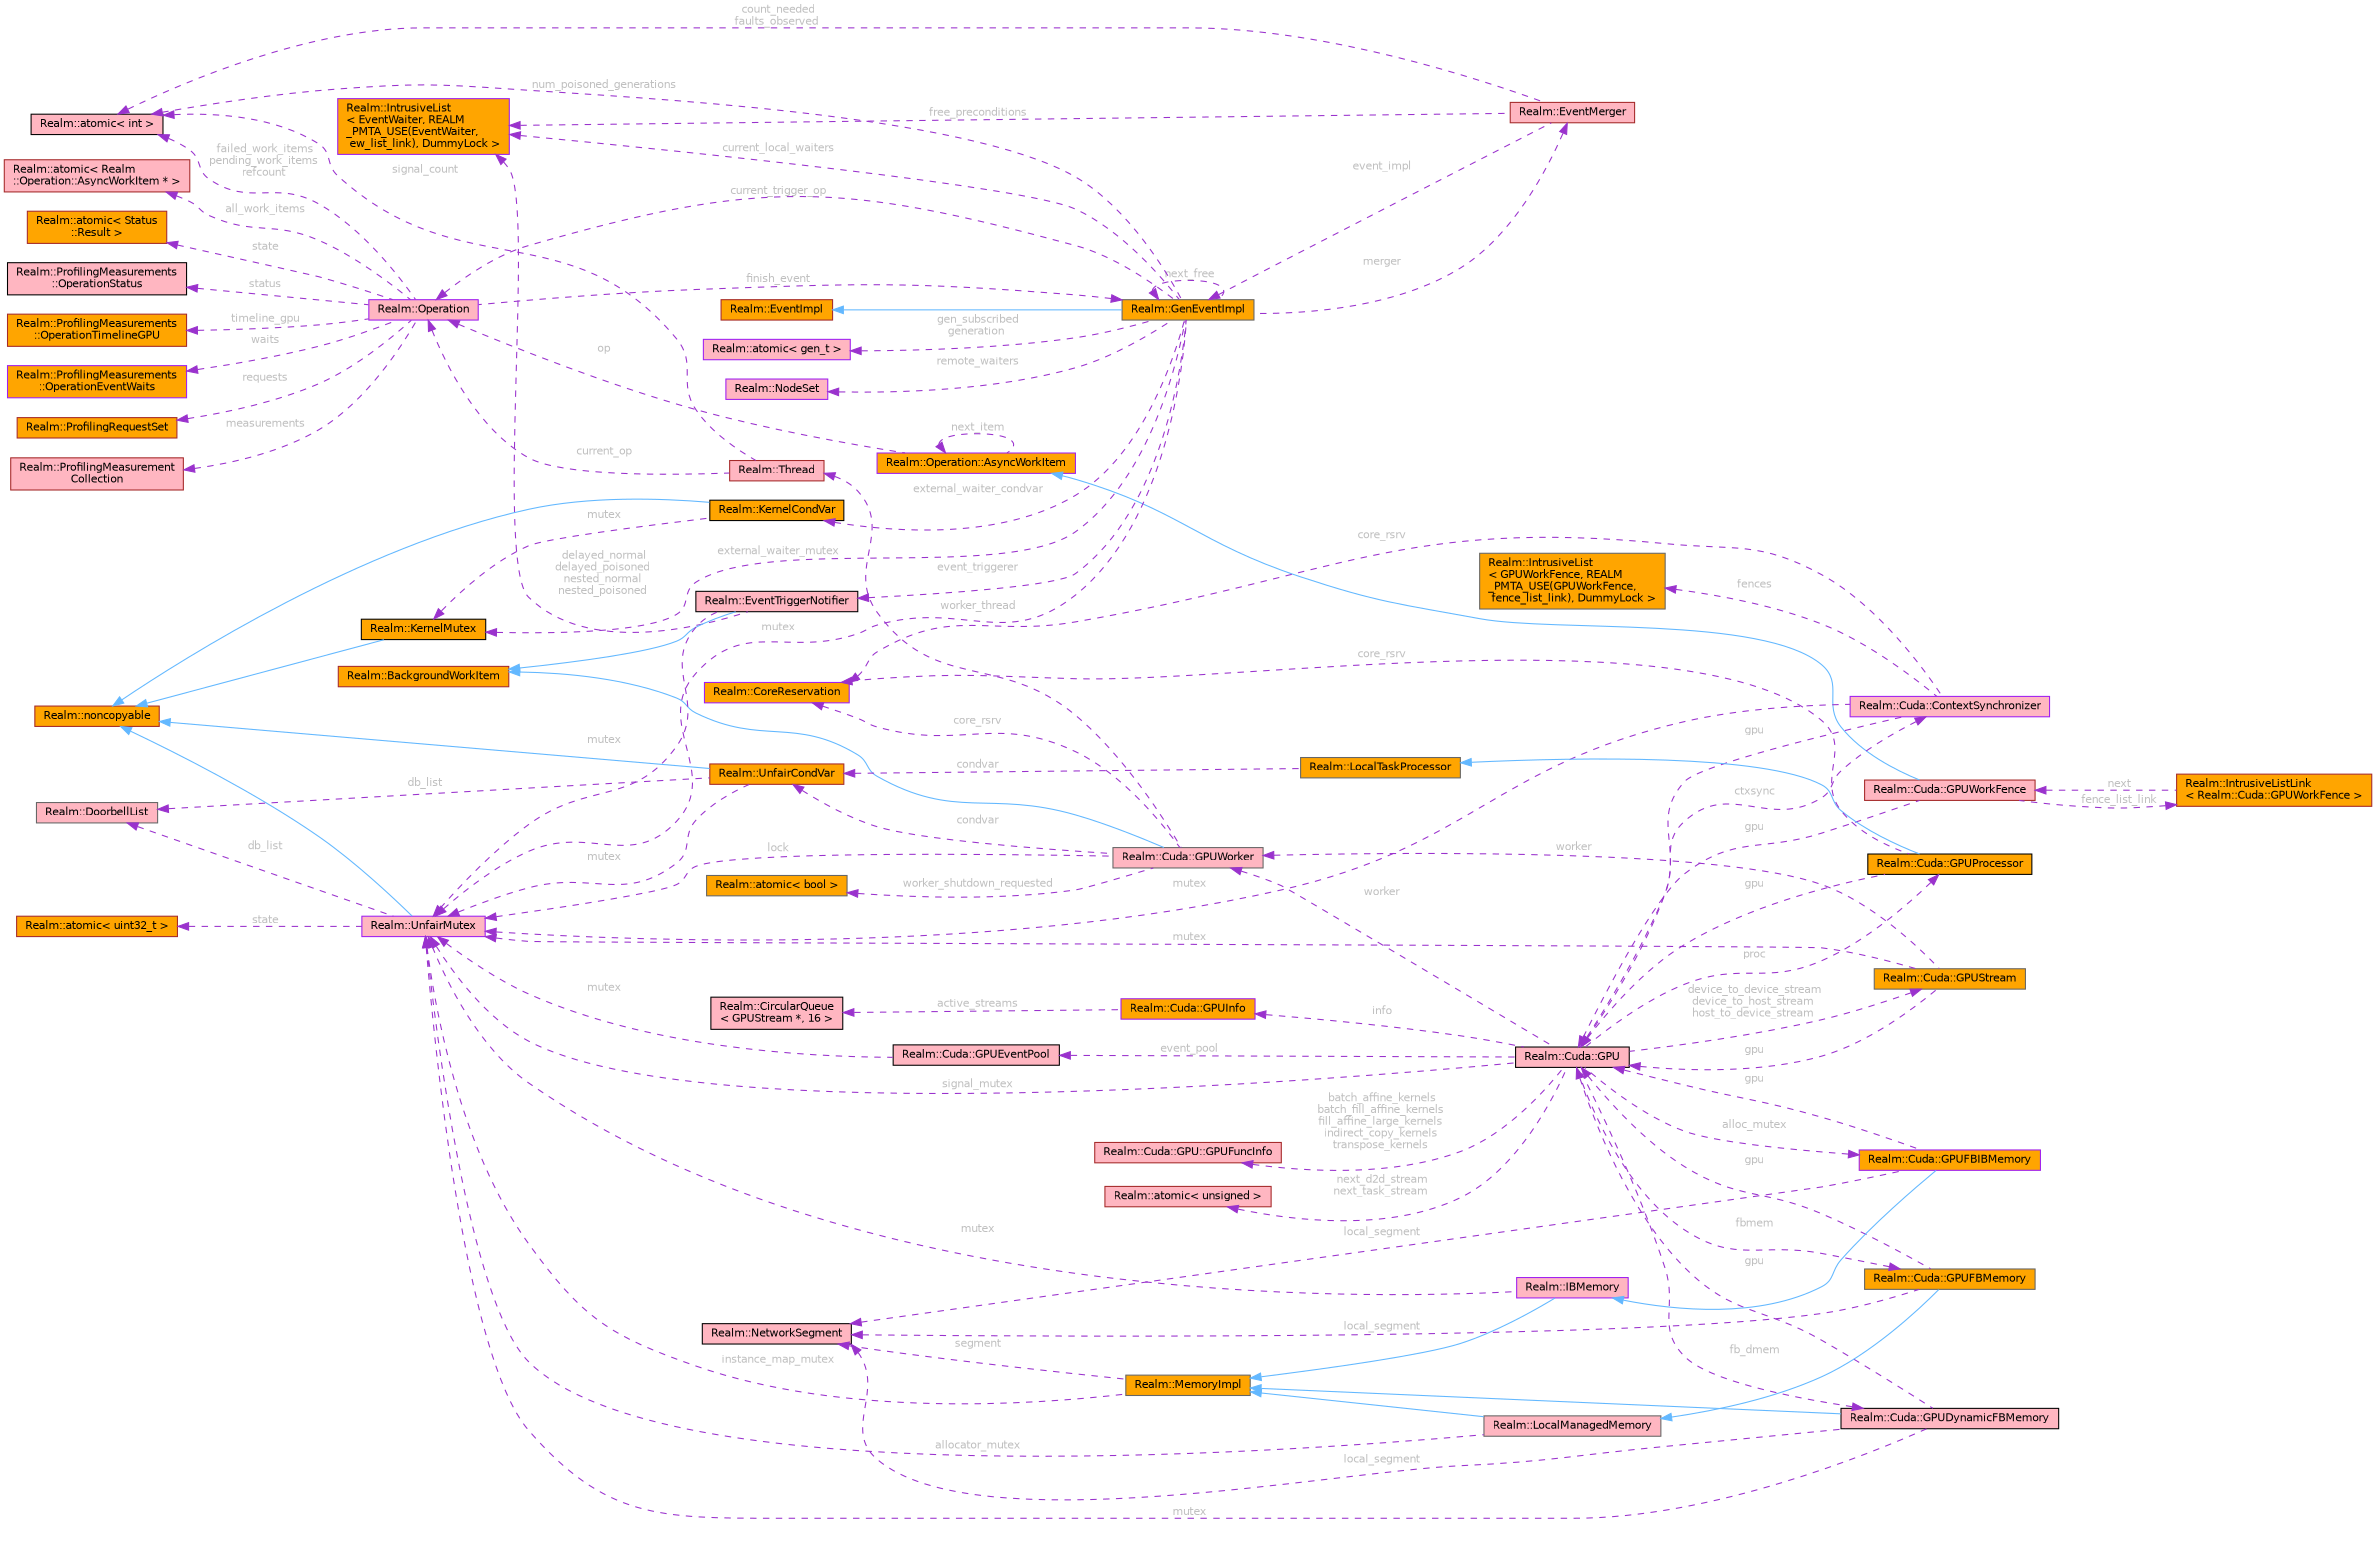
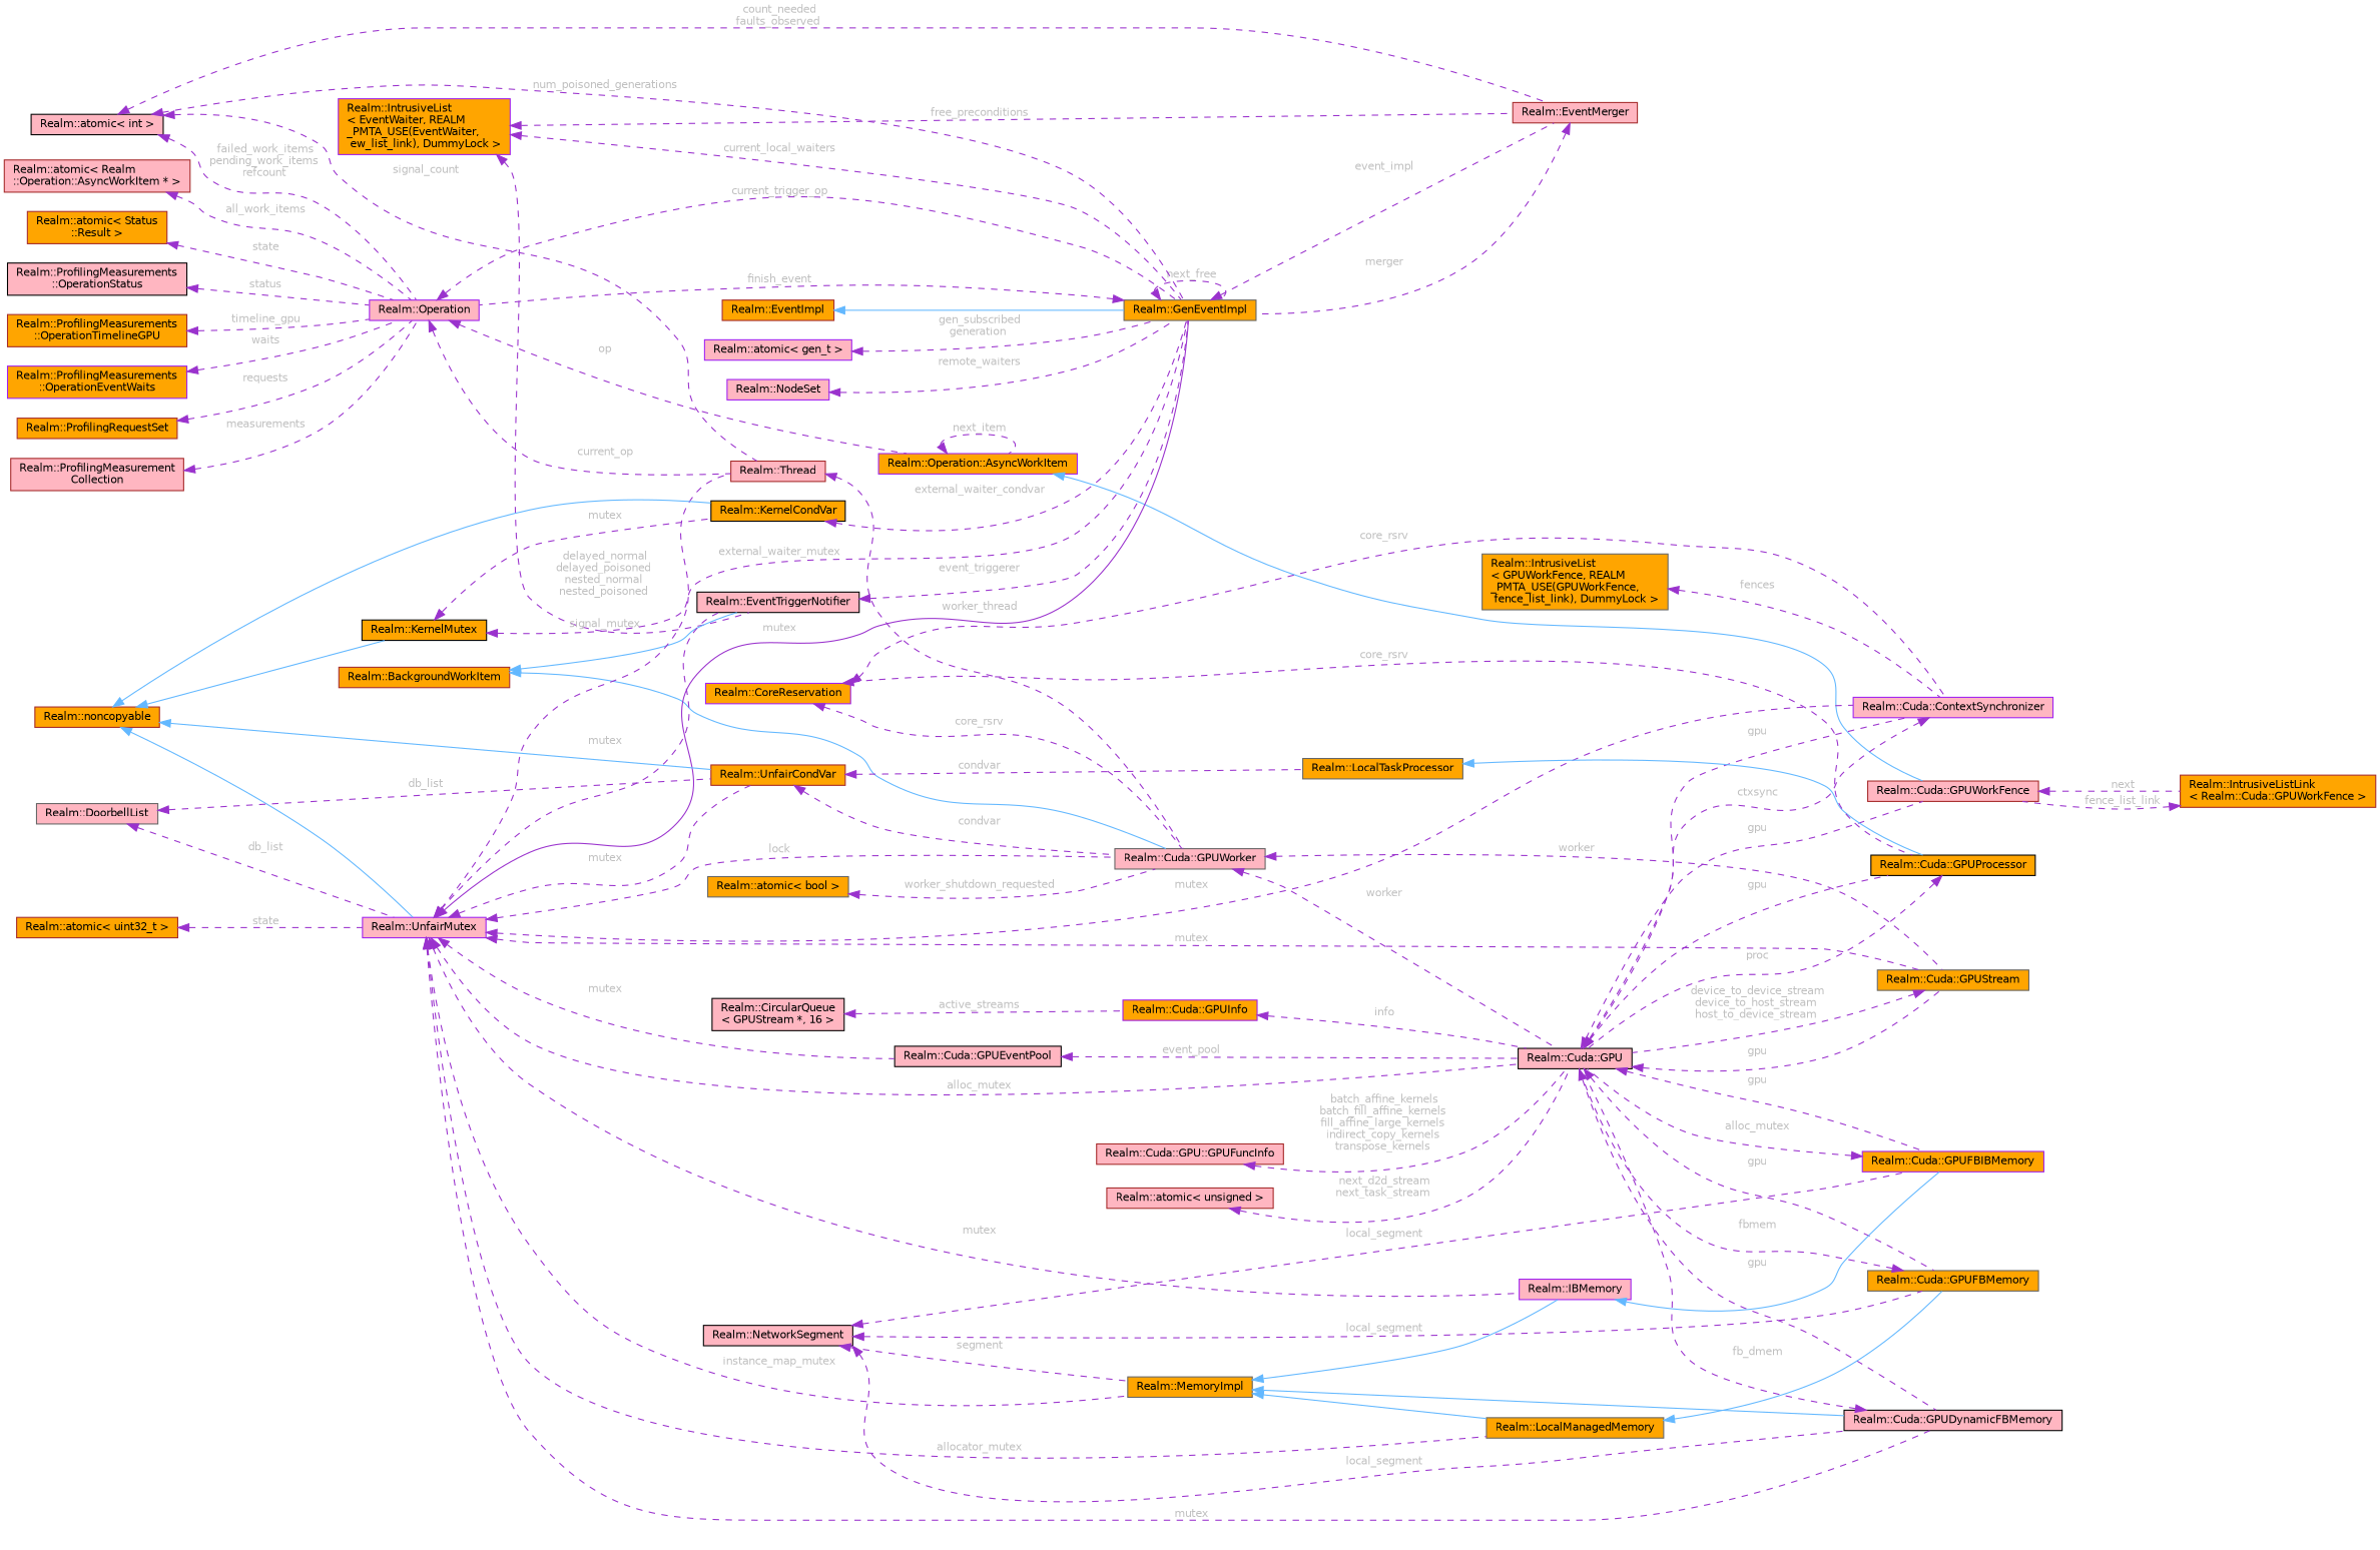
  digraph {
    rankdir=LR
    node [color=brown fillcolor=orange fontname=Helvetica fontsize=10 shape=box style=filled]
    edge [color=darkorchid3 dir=back fontcolor=grey fontname=Helvetica fontsize=10 labelfontname=Helvetica labelfontsize=10 style=dashed]
    n1 [fillcolor=lightpink fontcolor=black height=0.2 label="Realm::Cuda::GPUWorkFence" width=0.4]
    n2 [height=0.2 label="Realm::IntrusiveListLink\l\< Realm::Cuda::GPUWorkFence \>" width=0.4]
    n3 [color=purple height=0.2 label="Realm::Operation::AsyncWorkItem" width=0.4]
    n4 [color=purple fillcolor=lightpink height=0.2 label="Realm::Operation" width=0.4]
    n5 [color=gray40 height=0.2 label="Realm::GenEventImpl" width=0.4]
    n6 [fillcolor=lightpink height=0.2 label="Realm::Thread" width=0.4]
    n7 [fillcolor=lightpink height=0.2 label="Realm::EventMerger" width=0.4]
    n8 [color=gray40 fillcolor=lightpink height=0.2 label="Realm::Cuda::GPUWorker" width=0.4]
    n9 [height=0.2 label="Realm::EventImpl" width=0.4]
    n10 [color=purple fillcolor=lightpink height=0.2 label="Realm::atomic\< gen_t \>" width=0.4]
    n11 [color=black fillcolor=lightpink height=0.2 label="Realm::atomic\< int \>" width=0.4]
    n12 [color=purple height=0.2 label="Realm::IntrusiveList\l\< EventWaiter, REALM\l_PMTA_USE(EventWaiter,\l ew_list_link), DummyLock \>" width=0.4]
    n13 [color=black fillcolor=lightpink height=0.2 label="Realm::EventTriggerNotifier" width=0.4]
    n14 [height=0.2 label="Realm::BackgroundWorkItem" width=0.4]
    n15 [color=black fillcolor=lightpink height=0.2 label="Realm::Cuda::GPU" width=0.4]
    n16 [color=gray40 height=0.2 label="Realm::Cuda::GPUStream" width=0.4]
    n17 [color=purple fillcolor=lightpink height=0.2 label="Realm::UnfairMutex" width=0.4]
    n18 [color=purple fillcolor=lightpink height=0.2 label="Realm::Cuda::ContextSynchronizer" width=0.4]
    n19 [height=0.2 label="Realm::UnfairCondVar" width=0.4]
-   n20 [color=gray40 fillcolor=lightpink height=0.2 label="Realm::LocalManagedMemory" width=0.4]
+   n20 [color=gray40 height=0.2 label="Realm::LocalManagedMemory" width=0.4]
    n21 [color=gray40 height=0.2 label="Realm::MemoryImpl" width=0.4]
    n22 [color=black fillcolor=lightpink height=0.2 label="Realm::Cuda::GPUDynamicFBMemory" width=0.4]
    n23 [color=purple fillcolor=lightpink height=0.2 label="Realm::IBMemory" width=0.4]
    n24 [color=black fillcolor=lightpink height=0.2 label="Realm::Cuda::GPUEventPool" width=0.4]
    n25 [color=black height=0.2 label="Realm::Cuda::GPUProcessor" width=0.4]
    n26 [color=gray40 height=0.2 label="Realm::Cuda::GPUFBMemory" width=0.4]
    n27 [color=purple height=0.2 label="Realm::Cuda::GPUFBIBMemory" width=0.4]
    n28 [color=gray40 height=0.2 label="Realm::LocalTaskProcessor" width=0.4]
    n29 [height=0.2 label="Realm::noncopyable" width=0.4]
    n30 [color=black height=0.2 label="Realm::KernelMutex" width=0.4]
    n31 [color=black height=0.2 label="Realm::KernelCondVar" width=0.4]
    n32 [height=0.2 label="Realm::atomic\< uint32_t \>" width=0.4]
    n33 [color=gray40 fillcolor=lightpink height=0.2 label="Realm::DoorbellList" width=0.4]
    n34 [color=purple fillcolor=lightpink height=0.2 label="Realm::NodeSet" width=0.4]
    n35 [height=0.2 label="Realm::atomic\< Status\l::Result \>" width=0.4]
    n36 [color=black fillcolor=lightpink height=0.2 label="Realm::ProfilingMeasurements\l::OperationStatus" width=0.4]
    n37 [height=0.2 label="Realm::ProfilingMeasurements\l::OperationTimelineGPU" width=0.4]
    n38 [color=purple height=0.2 label="Realm::ProfilingMeasurements\l::OperationEventWaits" width=0.4]
    n39 [height=0.2 label="Realm::ProfilingRequestSet" width=0.4]
    n40 [fillcolor=lightpink height=0.2 label="Realm::ProfilingMeasurement\lCollection" width=0.4]
    n41 [fillcolor=lightpink height=0.2 label="Realm::atomic\< Realm\l::Operation::AsyncWorkItem * \>" width=0.4]
    n42 [color=gray40 height=0.2 label="Realm::IntrusiveList\l\< GPUWorkFence, REALM\l_PMTA_USE(GPUWorkFence,\l fence_list_link), DummyLock \>" width=0.4]
    n43 [color=purple height=0.2 label="Realm::CoreReservation" width=0.4]
    n44 [color=purple height=0.2 label="Realm::Cuda::GPUInfo" width=0.4]
    n45 [color=black fillcolor=lightpink height=0.2 label="Realm::CircularQueue\l\< GPUStream *, 16 \>" width=0.4]
    n46 [color=gray40 height=0.2 label="Realm::atomic\< bool \>" width=0.4]
    n47 [color=black fillcolor=lightpink height=0.2 label="Realm::NetworkSegment" width=0.4]
    n48 [fillcolor=lightpink height=0.2 label="Realm::Cuda::GPU::GPUFuncInfo" width=0.4]
    n49 [fillcolor=lightpink height=0.2 label="Realm::atomic\< unsigned \>" width=0.4]
    n1 -> n2 [label=" next"]
    n2 -> n1 [label=" fence_list_link"]
    n3 -> n1 [color=steelblue1 style=solid fontcolor=""]
    n3 -> n3 [label=" next_item"]
    n4 -> n3 [label=" op"]
    n4 -> n5 [label=" current_trigger_op"]
    n4 -> n6 [label=" current_op"]
    n5 -> n4 [label=" finish_event"]
    n5 -> n5 [label=" next_free"]
    n5 -> n7 [label=" event_impl"]
    n6 -> n8 [label=" worker_thread"]
    n7 -> n5 [label=" merger"]
    n8 -> n15 [label=" worker"]
    n8 -> n16 [label=" worker"]
    n9 -> n5 [color=steelblue1 style=solid fontcolor=""]
    n10 -> n5 [label=" gen_subscribed\ngeneration"]
    n11 -> n4 [label=" failed_work_items\npending_work_items\nrefcount"]
    n11 -> n5 [label=" num_poisoned_generations"]
    n11 -> n6 [label=" signal_count"]
    n11 -> n7 [label=" count_needed\nfaults_observed"]
    n12 -> n5 [label=" current_local_waiters"]
    n12 -> n7 [label=" free_preconditions"]
    n12 -> n13 [label=" delayed_normal\ndelayed_poisoned\nnested_normal\nnested_poisoned"]
    n13 -> n5 [label=" event_triggerer"]
    n14 -> n8 [color=steelblue1 style=solid fontcolor=""]
    n14 -> n13 [color=steelblue1 style=solid fontcolor=""]
    n15 -> n1 [label=" gpu"]
    n15 -> n16 [label=" gpu"]
    n15 -> n18 [label=" gpu"]
    n15 -> n22 [label=" gpu"]
    n15 -> n25 [label=" gpu"]
    n15 -> n26 [label=" gpu"]
    n15 -> n27 [label=" gpu"]
    n16 -> n15 [label=" device_to_device_stream\ndevice_to_host_stream\nhost_to_device_stream"]
-   n17 -> n5 [label=" mutex"]
+   n17 -> n5 [label=" mutex" style=solid]
+   n17 -> n6 [label=" signal_mutex"]
    n17 -> n8 [label=" lock"]
    n17 -> n13 [label=" mutex"]
-   n17 -> n15 [label=" signal_mutex"]
+   n17 -> n15 [label=" alloc_mutex"]
    n17 -> n16 [label=" mutex"]
    n17 -> n18 [label=" mutex"]
    n17 -> n19 [label=" mutex"]
    n17 -> n20 [label=" allocator_mutex"]
    n17 -> n21 [label=" instance_map_mutex"]
    n17 -> n22 [label=" mutex"]
    n17 -> n23 [label=" mutex"]
    n17 -> n24 [label=" mutex"]
    n18 -> n15 [label=" ctxsync"]
    n19 -> n8 [label=" condvar"]
    n19 -> n28 [label=" condvar"]
    n20 -> n26 [color=steelblue1 style=solid fontcolor=""]
    n21 -> n20 [color=steelblue1 style=solid fontcolor=""]
    n21 -> n22 [color=steelblue1 style=solid fontcolor=""]
    n21 -> n23 [color=steelblue1 style=solid fontcolor=""]
    n22 -> n15 [label=" fb_dmem"]
    n23 -> n27 [color=steelblue1 style=solid fontcolor=""]
    n24 -> n15 [label=" event_pool"]
    n25 -> n15 [label=" proc"]
    n26 -> n15 [label=" fbmem"]
    n27 -> n15 [label=" alloc_mutex"]
    n28 -> n25 [color=steelblue1 style=solid fontcolor=""]
    n29 -> n17 [color=steelblue1 style=solid fontcolor=""]
    n29 -> n19 [color=steelblue1 style=solid fontcolor=""]
    n29 -> n30 [color=steelblue1 style=solid fontcolor=""]
    n29 -> n31 [color=steelblue1 style=solid fontcolor=""]
    n30 -> n5 [label=" external_waiter_mutex"]
    n30 -> n31 [label=" mutex"]
    n31 -> n5 [label=" external_waiter_condvar"]
    n32 -> n17 [label=" state"]
    n33 -> n17 [label=" db_list"]
    n33 -> n19 [label=" db_list"]
    n34 -> n5 [label=" remote_waiters"]
    n35 -> n4 [label=" state"]
    n36 -> n4 [label=" status"]
    n37 -> n4 [label=" timeline_gpu"]
    n38 -> n4 [label=" waits"]
    n39 -> n4 [label=" requests"]
    n40 -> n4 [label=" measurements"]
    n41 -> n4 [label=" all_work_items"]
    n42 -> n18 [label=" fences"]
    n43 -> n8 [label=" core_rsrv"]
    n43 -> n18 [label=" core_rsrv"]
    n43 -> n25 [label=" core_rsrv"]
    n44 -> n15 [label=" info"]
    n45 -> n44 [label=" active_streams"]
    n46 -> n8 [label=" worker_shutdown_requested"]
    n47 -> n21 [label=" segment"]
    n47 -> n22 [label=" local_segment"]
    n47 -> n26 [label=" local_segment"]
    n47 -> n27 [label=" local_segment"]
    n48 -> n15 [label=" batch_affine_kernels\nbatch_fill_affine_kernels\nfill_affine_large_kernels\nindirect_copy_kernels\ntranspose_kernels"]
    n49 -> n15 [label=" next_d2d_stream\nnext_task_stream"]
  }
